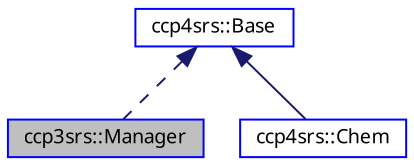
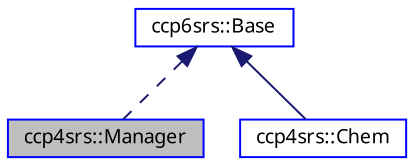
  digraph {
    node [color=blue fillcolor=white fontname="FreeSans.ttf" fontsize=10 shape=record style=filled]
    edge [color=midnightblue dir=back fontname="FreeSans.ttf" fontsize=10 labelfontname="FreeSans.ttf" labelfontsize=10]
-   n1 [fillcolor=grey75 fontcolor=black height=0.2 label="ccp3srs::Manager" width=0.4]
+   n1 [fillcolor=grey75 fontcolor=black height=0.2 label="ccp4srs::Manager" width=0.4]
    n2 [height=0.2 label="ccp4srs::Chem" width=0.4]
-   n3 [height=0.2 label="ccp4srs::Base" width=0.4]
+   n3 [height=0.2 label="ccp6srs::Base" width=0.4]
    n3 -> n1 [style=dashed]
    n3 -> n2 [style=solid]
  }
